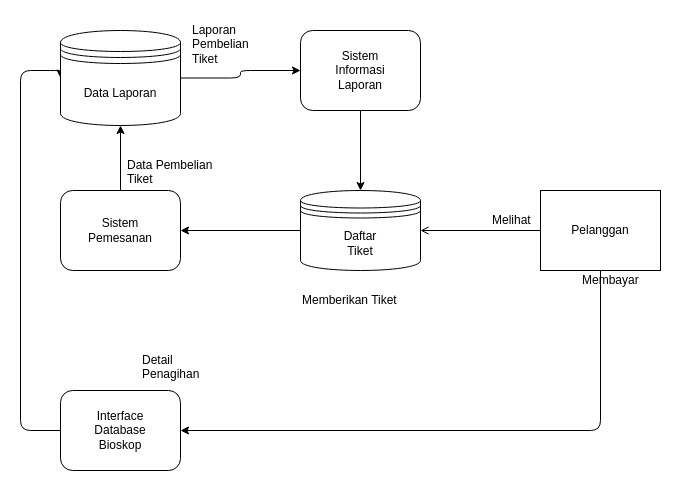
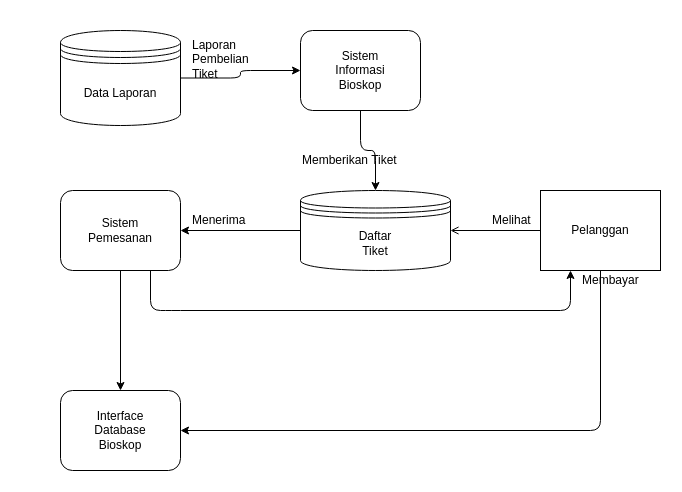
  <mxCell id="0" />
  <mxCell id="1" parent="0" />
- <mxCell id="2" style="edgeStyle=orthogonalEdgeStyle;rounded=1;orthogonalLoop=1;jettySize=auto;html=1;exitX=0;exitY=0.5;exitDx=0;exitDy=0;entryX=0;entryY=0.5;entryDx=0;entryDy=0;" parent="1" source="3" target="22" edge="1"><mxGeometry relative="1" as="geometry"><Array as="points"><mxPoint x="20" y="430" /><mxPoint x="20" y="70" /></Array></mxGeometry></mxCell>
  <mxCell id="3" value="Interface&lt;br&gt;Database&lt;br&gt;Bioskop" style="shape=ext;rounded=1;html=1;whiteSpace=wrap;" parent="1" vertex="1"><mxGeometry x="60" y="390" width="120" height="80" as="geometry" /></mxCell>
  <mxCell id="4" style="edgeStyle=orthogonalEdgeStyle;rounded=1;orthogonalLoop=1;jettySize=auto;html=1;exitX=0;exitY=0.5;exitDx=0;exitDy=0;entryX=1;entryY=0.5;entryDx=0;entryDy=0;endArrow=open;" parent="1" source="6" target="12" edge="1"><mxGeometry relative="1" as="geometry" /></mxCell>
  <mxCell id="5" style="edgeStyle=orthogonalEdgeStyle;rounded=1;orthogonalLoop=1;jettySize=auto;html=1;exitX=0.5;exitY=1;exitDx=0;exitDy=0;entryX=1;entryY=0.5;entryDx=0;entryDy=0;" parent="1" source="6" target="3" edge="1"><mxGeometry relative="1" as="geometry" /></mxCell>
  <mxCell id="6" value="&lt;div&gt;Pelanggan&lt;/div&gt;" style="rounded=0;whiteSpace=wrap;html=1;" parent="1" vertex="1"><mxGeometry x="540" y="190" width="120" height="80" as="geometry" /></mxCell>
- <mxCell id="9" style="edgeStyle=orthogonalEdgeStyle;rounded=1;orthogonalLoop=1;jettySize=auto;html=1;exitX=0.5;exitY=0;exitDx=0;exitDy=0;entryX=0.5;entryY=1;entryDx=0;entryDy=0;" parent="1" source="10" target="22" edge="1"><mxGeometry relative="1" as="geometry" /></mxCell>
+ <mxCell id="7" style="edgeStyle=orthogonalEdgeStyle;rounded=1;orthogonalLoop=1;jettySize=auto;html=1;exitX=0.75;exitY=1;exitDx=0;exitDy=0;entryX=0.25;entryY=1;entryDx=0;entryDy=0;" parent="1" source="10" target="6" edge="1"><mxGeometry relative="1" as="geometry"><Array as="points"><mxPoint x="170" y="310" /><mxPoint x="550" y="310" /></Array></mxGeometry></mxCell>
+ <mxCell id="8" style="edgeStyle=orthogonalEdgeStyle;rounded=1;orthogonalLoop=1;jettySize=auto;html=1;exitX=0.5;exitY=1;exitDx=0;exitDy=0;entryX=0.5;entryY=0;entryDx=0;entryDy=0;" parent="1" source="10" target="3" edge="1"><mxGeometry relative="1" as="geometry" /></mxCell>
  <mxCell id="10" value="Sistem&lt;br&gt;Pemesanan" style="shape=ext;rounded=1;html=1;whiteSpace=wrap;" parent="1" vertex="1"><mxGeometry x="60" y="190" width="120" height="80" as="geometry" /></mxCell>
  <mxCell id="11" style="edgeStyle=orthogonalEdgeStyle;rounded=1;orthogonalLoop=1;jettySize=auto;html=1;exitX=0;exitY=0.5;exitDx=0;exitDy=0;entryX=1;entryY=0.5;entryDx=0;entryDy=0;" parent="1" source="12" target="10" edge="1"><mxGeometry relative="1" as="geometry" /></mxCell>
- <mxCell id="12" value="Daftar&lt;br&gt;Tiket" style="shape=datastore;whiteSpace=wrap;html=1;" parent="1" vertex="1"><mxGeometry x="300" y="190" width="120" height="80" as="geometry" /></mxCell>
+ <mxCell id="12" value="Daftar&lt;br&gt;Tiket" style="shape=datastore;whiteSpace=wrap;html=1;" parent="1" vertex="1"><mxGeometry x="300" y="190" width="150" height="80" as="geometry" /></mxCell>
  <mxCell id="13" value="Melihat" style="text;html=1;resizable=0;points=[];autosize=1;align=left;verticalAlign=top;spacingTop=-4;" parent="1" vertex="1"><mxGeometry x="490" y="210" width="60" height="20" as="geometry" /></mxCell>
- <mxCell id="15" value="Memberikan Tiket" style="text;html=1;resizable=0;points=[];autosize=1;align=left;verticalAlign=top;spacingTop=-4;" parent="1" vertex="1"><mxGeometry x="300" y="290" width="130" height="20" as="geometry" /></mxCell>
+ <mxCell id="14" value="Menerima" style="text;html=1;resizable=0;points=[];autosize=1;align=left;verticalAlign=top;spacingTop=-4;" parent="1" vertex="1"><mxGeometry x="190" y="210" width="80" height="20" as="geometry" /></mxCell>
+ <mxCell id="15" value="Memberikan Tiket" style="text;html=1;resizable=0;points=[];autosize=1;align=left;verticalAlign=top;spacingTop=-4;" parent="1" vertex="1"><mxGeometry x="300" y="150" width="130" height="20" as="geometry" /></mxCell>
  <mxCell id="16" style="edgeStyle=orthogonalEdgeStyle;rounded=1;orthogonalLoop=1;jettySize=auto;html=1;exitX=0.5;exitY=1;exitDx=0;exitDy=0;entryX=0.5;entryY=0;entryDx=0;entryDy=0;" parent="1" source="17" target="12" edge="1"><mxGeometry relative="1" as="geometry" /></mxCell>
- <mxCell id="17" value="&lt;div&gt;Sistem&lt;/div&gt;&lt;div&gt;Informasi&lt;br&gt;Laporan&lt;br&gt;&lt;/div&gt;" style="shape=ext;rounded=1;html=1;whiteSpace=wrap;" parent="1" vertex="1"><mxGeometry x="300" y="30" width="120" height="80" as="geometry" /></mxCell>
- <mxCell id="18" value="&lt;div&gt;Laporan&lt;/div&gt;&lt;div&gt;Pembelian&lt;/div&gt;&lt;div&gt;Tiket&lt;/div&gt;" style="text;html=1;resizable=0;points=[];autosize=1;align=left;verticalAlign=top;spacingTop=-4;" parent="1" vertex="1"><mxGeometry x="190" y="20" width="80" height="40" as="geometry" /></mxCell>
- <mxCell id="19" value="Detail&lt;br&gt;Penagihan" style="text;html=1;resizable=0;points=[];autosize=1;align=left;verticalAlign=top;spacingTop=-4;" parent="1" vertex="1"><mxGeometry x="140" y="350" width="80" height="30" as="geometry" /></mxCell>
+ <mxCell id="17" value="&lt;div&gt;Sistem&lt;/div&gt;&lt;div&gt;Informasi&lt;br&gt;Bioskop&lt;br&gt;&lt;/div&gt;" style="shape=ext;rounded=1;html=1;whiteSpace=wrap;" parent="1" vertex="1"><mxGeometry x="300" y="30" width="120" height="80" as="geometry" /></mxCell>
+ <mxCell id="18" value="&lt;div&gt;Laporan&lt;/div&gt;&lt;div&gt;Pembelian&lt;/div&gt;&lt;div&gt;Tiket&lt;/div&gt;" style="text;html=1;resizable=0;points=[];autosize=1;align=left;verticalAlign=top;spacingTop=-4;" parent="1" vertex="1"><mxGeometry x="190" y="35" width="80" height="40" as="geometry" /></mxCell>
  <mxCell id="20" value="Membayar" style="text;html=1;resizable=0;points=[];autosize=1;align=left;verticalAlign=top;spacingTop=-4;" parent="1" vertex="1"><mxGeometry x="580" y="270" width="80" height="20" as="geometry" /></mxCell>
  <mxCell id="21" style="edgeStyle=orthogonalEdgeStyle;rounded=1;orthogonalLoop=1;jettySize=auto;html=1;exitX=1;exitY=0.5;exitDx=0;exitDy=0;entryX=0;entryY=0.5;entryDx=0;entryDy=0;" parent="1" source="22" target="17" edge="1"><mxGeometry relative="1" as="geometry" /></mxCell>
  <mxCell id="22" value="Data Laporan" style="shape=datastore;whiteSpace=wrap;html=1;" parent="1" vertex="1"><mxGeometry x="60" y="30" width="120" height="95" as="geometry" /></mxCell>
- <mxCell id="23" value="Data Pembelian&lt;br&gt;Tiket" style="text;html=1;resizable=0;points=[];autosize=1;align=left;verticalAlign=top;spacingTop=-4;" parent="1" vertex="1"><mxGeometry x="125" y="155" width="110" height="30" as="geometry" /></mxCell>
